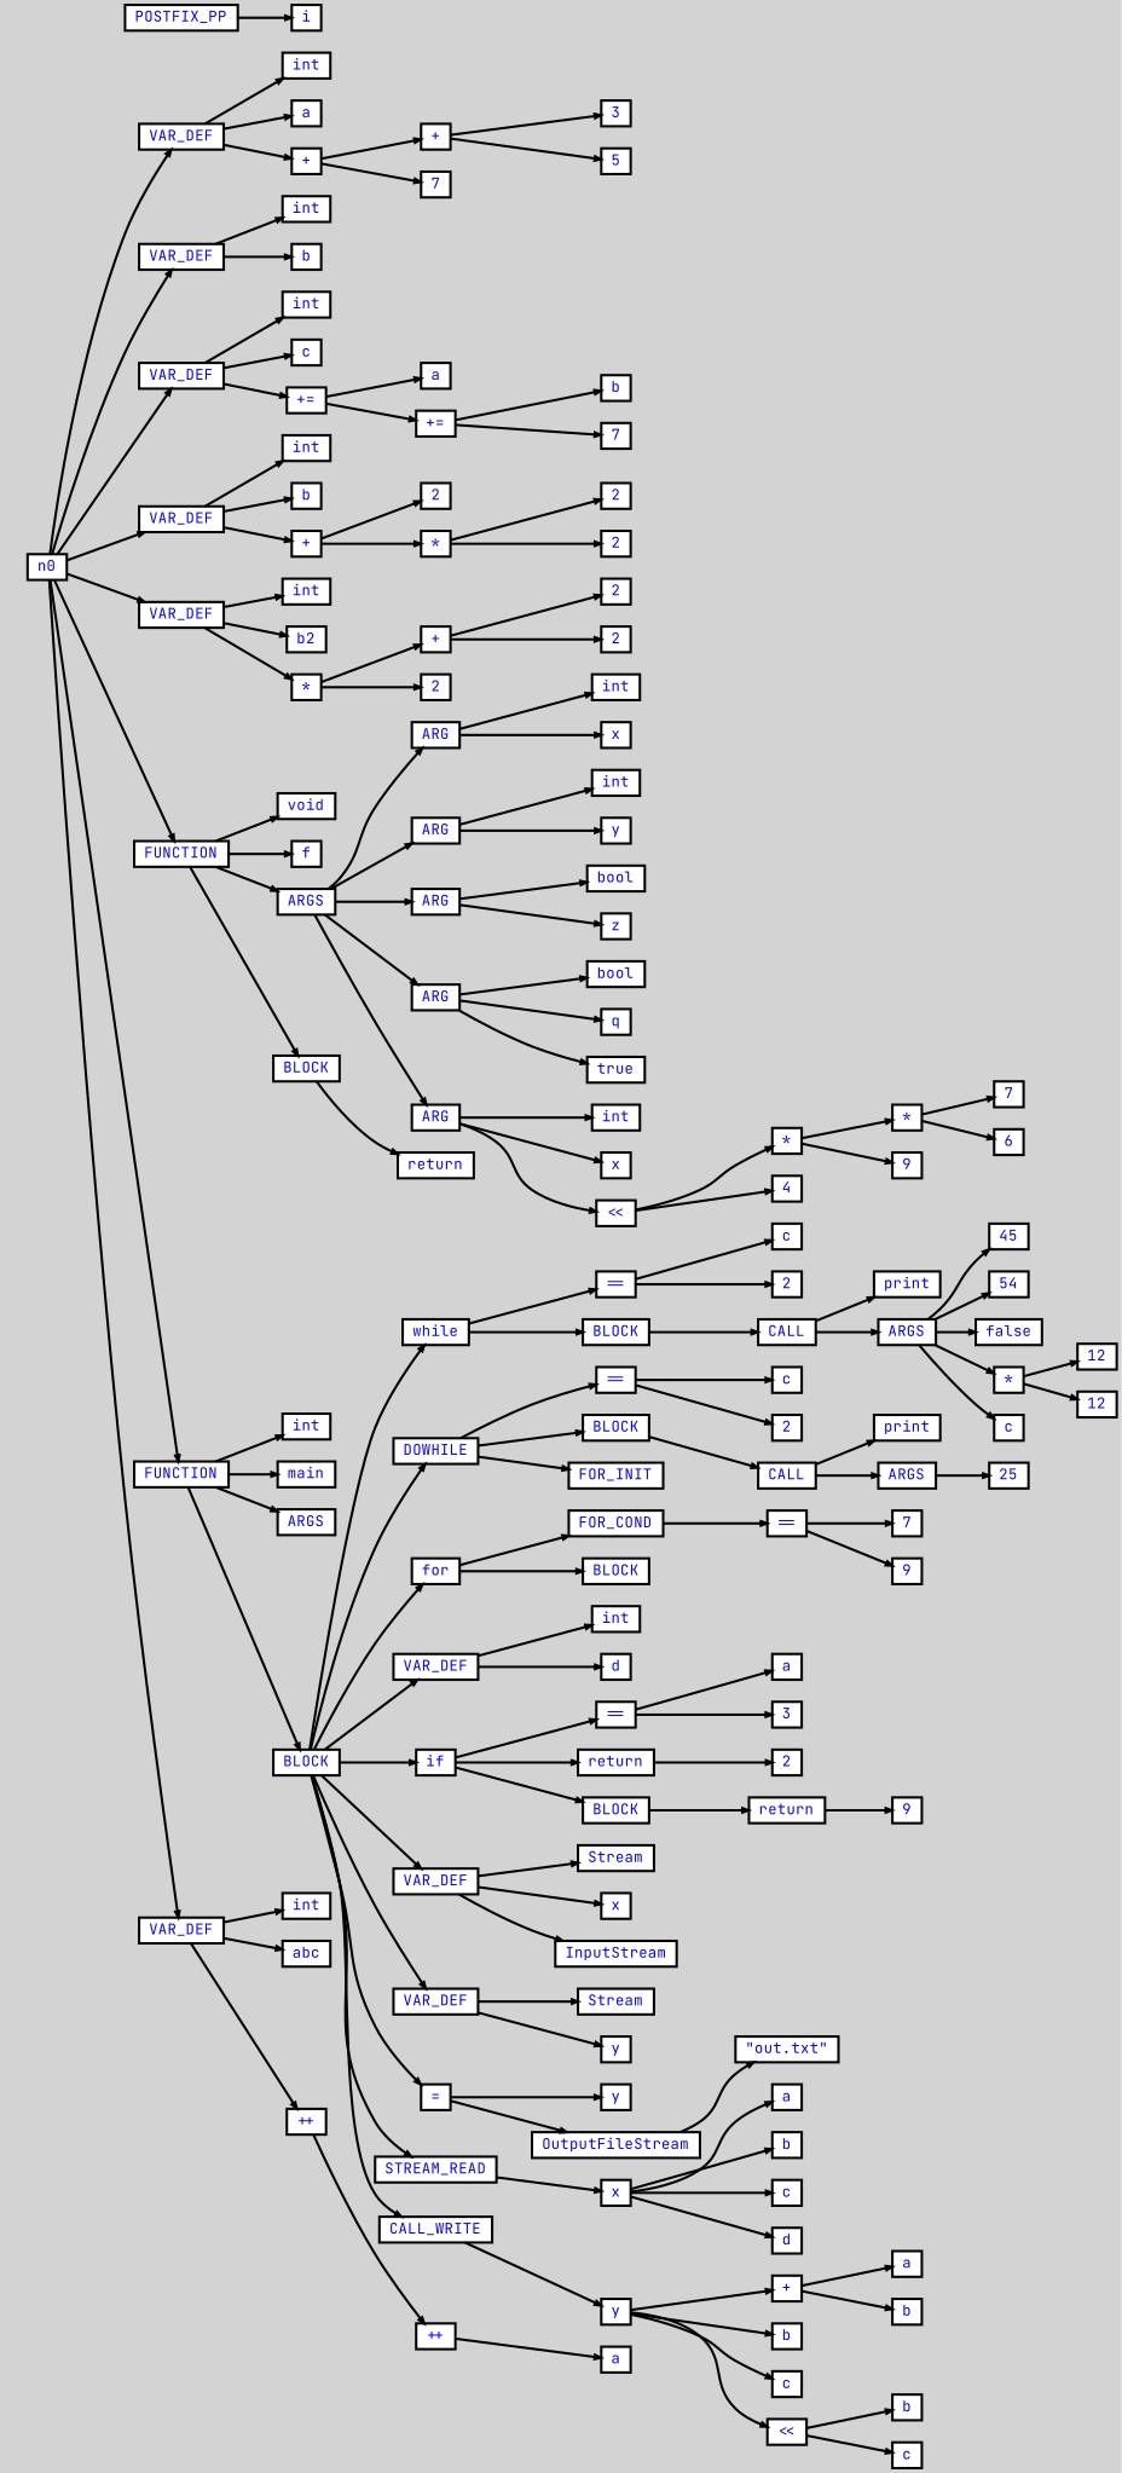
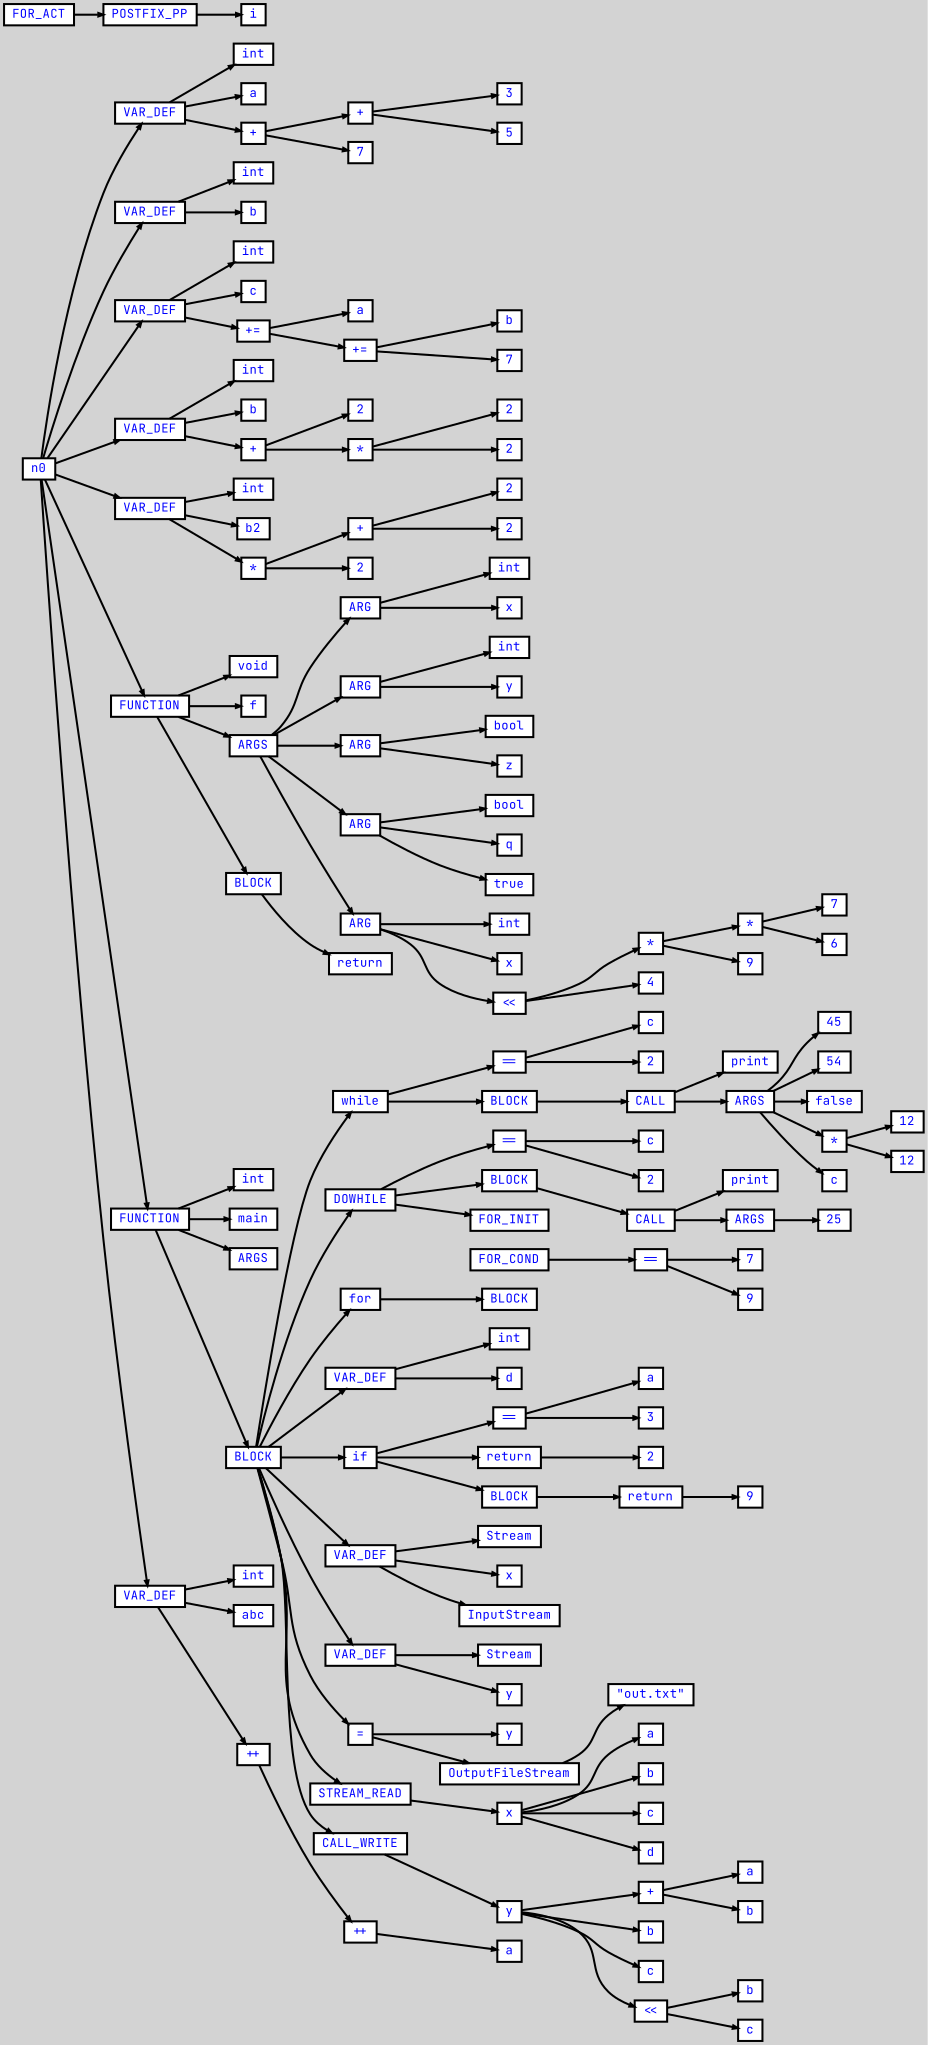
  digraph {
    bgcolor=lightgrey
    fontname="JetBrains Mono"
    ordering=out
    rankdir=LR
    ranksep=.4
    node [color=black fillcolor=white fixedsize=false fontcolor=blue fontname="JetBrains Mono" fontsize=12 shape=box style="filled, solid, bold"]
    edge [arrowsize=.5 color=black fontname="JetBrains Mono" style=bold]
    n1 [height=.25 label=VAR_DEF width=.25]
    n2 [height=.25 label=int width=.25]
    n3 [height=.25 label=a width=.25]
    n4 [height=.25 label="+" width=.25]
    n0 [height=.25 width=.25]
    n9 [height=.25 label=VAR_DEF width=.25]
    n12 [height=.25 label=VAR_DEF width=.25]
    n20 [height=.25 label=VAR_DEF width=.25]
    n28 [height=.25 label=VAR_DEF width=.25]
    n36 [height=.25 label=FUNCTION width=.25]
    n65 [height=.25 label=FUNCTION width=.25]
    n143 [height=.25 label=VAR_DEF width=.25]
    n10 [height=.25 label=int width=.25]
    n11 [height=.25 label=b width=.25]
    n13 [height=.25 label=int width=.25]
    n14 [height=.25 label=c width=.25]
    n15 [height=.25 label="+=" width=.25]
    n21 [height=.25 label=int width=.25]
    n22 [height=.25 label=b width=.25]
    n23 [height=.25 label="+" width=.25]
    n29 [height=.25 label=int width=.25]
    n30 [height=.25 label=b2 width=.25]
    n31 [height=.25 label="*" width=.25]
    n37 [height=.25 label=void width=.25]
    n38 [height=.25 label=f width=.25]
    n39 [height=.25 label=ARGS width=.25]
    n63 [height=.25 label=BLOCK width=.25]
    n66 [height=.25 label=int width=.25]
    n67 [height=.25 label=main width=.25]
    n68 [height=.25 label=ARGS width=.25]
    n69 [height=.25 label=BLOCK width=.25]
    n144 [height=.25 label=int width=.25]
    n145 [height=.25 label=abc width=.25]
    n146 [height=.25 label="++" width=.25]
    n5 [height=.25 label="+" width=.25]
    n8 [height=.25 label=7 width=.25]
    n6 [height=.25 label=3 width=.25]
    n7 [height=.25 label=5 width=.25]
    n16 [height=.25 label=a width=.25]
    n17 [height=.25 label="+=" width=.25]
    n18 [height=.25 label=b width=.25]
    n19 [height=.25 label=7 width=.25]
    n24 [height=.25 label=2 width=.25]
    n25 [height=.25 label="*" width=.25]
    n26 [height=.25 label=2 width=.25]
    n27 [height=.25 label=2 width=.25]
    n32 [height=.25 label="+" width=.25]
    n35 [height=.25 label=2 width=.25]
    n33 [height=.25 label=2 width=.25]
    n34 [height=.25 label=2 width=.25]
    n40 [height=.25 label=ARG width=.25]
    n43 [height=.25 label=ARG width=.25]
    n46 [height=.25 label=ARG width=.25]
    n49 [height=.25 label=ARG width=.25]
    n53 [height=.25 label=ARG width=.25]
    n64 [height=.25 label=return width=.25]
    n41 [height=.25 label=int width=.25]
    n42 [height=.25 label=x width=.25]
    n44 [height=.25 label=int width=.25]
    n45 [height=.25 label=y width=.25]
    n47 [height=.25 label=bool width=.25]
    n48 [height=.25 label=z width=.25]
    n50 [height=.25 label=bool width=.25]
    n51 [height=.25 label=q width=.25]
    n52 [height=.25 label=true width=.25]
    n54 [height=.25 label=int width=.25]
    n55 [height=.25 label=x width=.25]
    n56 [height=.25 label="<<" width=.25]
    n57 [height=.25 label="*" width=.25]
    n62 [height=.25 label=4 width=.25]
    n58 [height=.25 label="*" width=.25]
    n61 [height=.25 label=9 width=.25]
    n59 [height=.25 label=7 width=.25]
    n60 [height=.25 label=6 width=.25]
    n70 [height=.25 label=while width=.25]
    n85 [height=.25 label=DOWHILE width=.25]
    n94 [height=.25 label=for width=.25]
    n104 [height=.25 label=VAR_DEF width=.25]
    n107 [height=.25 label=if width=.25]
    n116 [height=.25 label=VAR_DEF width=.25]
    n120 [height=.25 label=VAR_DEF width=.25]
    n123 [height=.25 label="=" width=.25]
    n127 [height=.25 label=STREAM_READ width=.25]
    n133 [height=.25 label=CALL_WRITE width=.25]
    n71 [height=.25 label="==" width=.25]
    n74 [height=.25 label=BLOCK width=.25]
    n86 [height=.25 label="==" width=.25]
    n89 [height=.25 label=BLOCK width=.25]
    n95 [height=.25 label=FOR_INIT width=.25]
    n96 [height=.25 label=FOR_COND width=.25]
    n103 [height=.25 label=BLOCK width=.25]
    n105 [height=.25 label=int width=.25]
    n106 [height=.25 label=d width=.25]
    n108 [height=.25 label="==" width=.25]
    n111 [height=.25 label=return width=.25]
    n113 [height=.25 label=BLOCK width=.25]
    n117 [height=.25 label=Stream width=.25]
    n118 [height=.25 label=x width=.25]
    n119 [height=.25 label=InputStream width=.25]
    n121 [height=.25 label=Stream width=.25]
    n122 [height=.25 label=y width=.25]
    n124 [height=.25 label=y width=.25]
    n125 [height=.25 label=OutputFileStream width=.25]
    n128 [height=.25 label=x width=.25]
    n134 [height=.25 label=y width=.25]
    n72 [height=.25 label=c width=.25]
    n73 [height=.25 label=2 width=.25]
    n75 [height=.25 label=CALL width=.25]
    n76 [height=.25 label=print width=.25]
    n77 [height=.25 label=ARGS width=.25]
    n78 [height=.25 label=45 width=.25]
    n79 [height=.25 label=54 width=.25]
    n80 [height=.25 label=false width=.25]
    n81 [height=.25 label="*" width=.25]
    n84 [height=.25 label=c width=.25]
    n82 [height=.25 label=12 width=.25]
    n83 [height=.25 label=12 width=.25]
    n87 [height=.25 label=c width=.25]
    n88 [height=.25 label=2 width=.25]
    n90 [height=.25 label=CALL width=.25]
    n91 [height=.25 label=print width=.25]
    n92 [height=.25 label=ARGS width=.25]
    n93 [height=.25 label=25 width=.25]
    n97 [height=.25 label="==" width=.25]
+   n100 [height=.25 label=FOR_ACT width=.25]
    n101 [height=.25 label=POSTFIX_PP width=.25]
    n98 [height=.25 label=7 width=.25]
    n99 [height=.25 label=9 width=.25]
    n102 [height=.25 label=i width=.25]
    n109 [height=.25 label=a width=.25]
    n110 [height=.25 label=3 width=.25]
    n112 [height=.25 label=2 width=.25]
    n114 [height=.25 label=return width=.25]
    n115 [height=.25 label=9 width=.25]
    n126 [height=.25 label="\"out.txt\"" width=.25]
    n129 [height=.25 label=a width=.25]
    n130 [height=.25 label=b width=.25]
    n131 [height=.25 label=c width=.25]
    n132 [height=.25 label=d width=.25]
    n135 [height=.25 label="+" width=.25]
    n138 [height=.25 label=b width=.25]
    n139 [height=.25 label=c width=.25]
    n140 [height=.25 label="<<" width=.25]
    n136 [height=.25 label=a width=.25]
    n137 [height=.25 label=b width=.25]
    n141 [height=.25 label=b width=.25]
    n142 [height=.25 label=c width=.25]
    n147 [height=.25 label="++" width=.25]
    n148 [height=.25 label=a width=.25]
    n1 -> n2
    n1 -> n3
    n1 -> n4
    n4 -> n5
    n4 -> n8
    n0 -> n1
    n0 -> n9
    n0 -> n12
    n0 -> n20
    n0 -> n28
    n0 -> n36
    n0 -> n65
    n0 -> n143
    n9 -> n10
    n9 -> n11
    n12 -> n13
    n12 -> n14
    n12 -> n15
    n20 -> n21
    n20 -> n22
    n20 -> n23
    n28 -> n29
    n28 -> n30
    n28 -> n31
    n36 -> n37
    n36 -> n38
    n36 -> n39
    n36 -> n63
    n65 -> n66
    n65 -> n67
    n65 -> n68
    n65 -> n69
    n143 -> n144
    n143 -> n145
    n143 -> n146
    n15 -> n16
    n15 -> n17
    n23 -> n24
    n23 -> n25
    n31 -> n32
    n31 -> n35
    n39 -> n40
    n39 -> n43
    n39 -> n46
    n39 -> n49
    n39 -> n53
    n63 -> n64
    n69 -> n70
    n69 -> n85
    n69 -> n94
    n69 -> n104
    n69 -> n107
    n69 -> n116
    n69 -> n120
    n69 -> n123
    n69 -> n127
    n69 -> n133
    n146 -> n147
    n5 -> n6
    n5 -> n7
    n17 -> n18
    n17 -> n19
    n25 -> n26
    n25 -> n27
    n32 -> n33
    n32 -> n34
    n40 -> n41
    n40 -> n42
    n43 -> n44
    n43 -> n45
    n46 -> n47
    n46 -> n48
    n49 -> n50
    n49 -> n51
    n49 -> n52
    n53 -> n54
    n53 -> n55
    n53 -> n56
    n56 -> n57
    n56 -> n62
    n57 -> n58
    n57 -> n61
    n58 -> n59
    n58 -> n60
    n70 -> n71
    n70 -> n74
    n85 -> n86
    n85 -> n89
    n85 -> n95
-   n94 -> n96
    n94 -> n103
    n104 -> n105
    n104 -> n106
    n107 -> n108
    n107 -> n111
    n107 -> n113
    n116 -> n117
    n116 -> n118
    n116 -> n119
    n120 -> n121
    n120 -> n122
    n123 -> n124
    n123 -> n125
    n127 -> n128
    n133 -> n134
    n71 -> n72
    n71 -> n73
    n74 -> n75
    n86 -> n87
    n86 -> n88
    n89 -> n90
    n96 -> n97
    n108 -> n109
    n108 -> n110
    n111 -> n112
    n113 -> n114
    n125 -> n126
    n128 -> n129
    n128 -> n130
    n128 -> n131
    n128 -> n132
    n134 -> n135
    n134 -> n138
    n134 -> n139
    n134 -> n140
    n75 -> n76
    n75 -> n77
    n77 -> n78
    n77 -> n79
    n77 -> n80
    n77 -> n81
    n77 -> n84
    n81 -> n82
    n81 -> n83
    n90 -> n91
    n90 -> n92
    n92 -> n93
    n97 -> n98
    n97 -> n99
+   n100 -> n101
    n101 -> n102
    n114 -> n115
    n135 -> n136
    n135 -> n137
    n140 -> n141
    n140 -> n142
    n147 -> n148
  }
